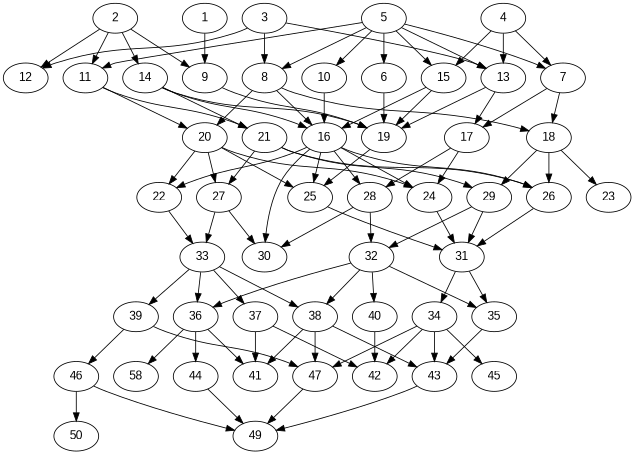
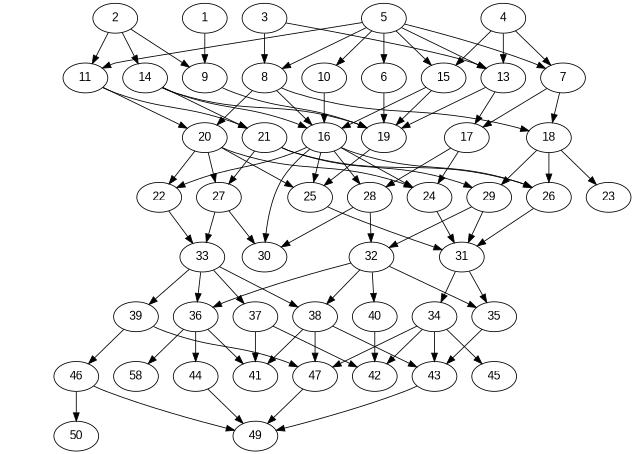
  digraph {
    fontname="Liberation Sans"
    node [alpha=0.03 compute_size=368293445632 fontname="Liberation Sans" result_size=0]
    edge [fontname="Liberation Sans"]
    1 [alpha=0.18 compute_size=17427364091 ram=21770764 result_size=9216 trans_size=143619]
    9 [alpha=0.10 compute_size=18580586852 ram=36560764 result_size=13312 trans_size=1033554]
    19 [alpha=0.13 compute_size=15511722694 ram=28981222 result_size=70656 trans_size=395868]
    25 [compute_size=38520547241 ram=9345698 result_size=29696 trans_size=980469]
    2 [alpha=0.11 compute_size=8722528705 ram=45172820 result_size=70656 trans_size=789884]
    11 [alpha=0.02 compute_size=422057994867 ram=25523470 result_size=13312 trans_size=481474]
-   12 [ram=13039750 trans_size=238757]
    14 [alpha=0.07 compute_size=131496990432 ram=38754892 result_size=74752 trans_size=1007653]
    20 [alpha=0.15 compute_size=91770206710 ram=11104998 result_size=29696 trans_size=815014]
    21 [compute_size=1223625838826 ram=46371940 result_size=1024 trans_size=858217]
    16 [alpha=0.14 compute_size=68719476736 ram=1432895 result_size=74752 trans_size=481888]
    24 [alpha=0.17 compute_size=33421884386 ram=28122098 result_size=70656 trans_size=756080]
    22 [alpha=0.01 compute_size=263384984732 ram=9507156 result_size=1024 trans_size=205066]
    27 [alpha=0.12 compute_size=3169762642 ram=34901280 result_size=1024 trans_size=683601]
    26 [alpha=0.09 compute_size=3807128589 ram=20955220 result_size=1024 trans_size=457097]
    29 [compute_size=30389807284 ram=31443014 result_size=91136 trans_size=487574]
    28 [alpha=0.16 compute_size=49025734216 ram=30291218 result_size=1024 trans_size=665958]
    30 [alpha=0.15 compute_size=13592815035 ram=18475320 trans_size=325818]
    3 [alpha=0.02 compute_size=5151343970 ram=9079861 result_size=9216 trans_size=201686]
    8 [alpha=0.04 compute_size=590299943277 ram=28953232 result_size=9216 trans_size=49128]
    13 [alpha=0.16 compute_size=148822906435 ram=42159568 result_size=9216 trans_size=966764]
    18 [alpha=0.09 compute_size=1073741824000 ram=17952726 result_size=1024 trans_size=920471]
    17 [alpha=0.17 compute_size=782757789696 ram=11532576 result_size=54272 trans_size=152108]
    23 [alpha=0.07 compute_size=1169403670 ram=13017736 trans_size=573033]
    4 [alpha=0.04 compute_size=525064656233 ram=23427754 result_size=9216 trans_size=703455]
    7 [alpha=0.06 compute_size=28991029248 ram=34923284 result_size=29696 trans_size=372678]
    15 [alpha=0.04 ram=38668276 result_size=9216 trans_size=924319]
    5 [alpha=0.17 ram=14539892 result_size=9216 trans_size=867275]
    6 [alpha=0.09 compute_size=26029453896 ram=51958060 result_size=29696 trans_size=112344]
    10 [alpha=0.13 compute_size=23511362746 ram=47428688 result_size=70656 trans_size=471556]
    31 [alpha=0.12 compute_size=13352962477 ram=40443364 result_size=9216 trans_size=347316]
    32 [alpha=0.06 compute_size=14779578954 ram=25168438 result_size=70656 trans_size=381655]
    33 [alpha=0.18 compute_size=111049150152 ram=13036554 result_size=13312 trans_size=1028855]
    36 [alpha=0.02 compute_size=134217728000 ram=32061514 result_size=1024 trans_size=589690]
    38 [alpha=0.18 compute_size=4583078848 ram=1405030 result_size=74752 trans_size=818812]
    37 [compute_size=422394018897 ram=39801680 result_size=13312 trans_size=494342]
    39 [alpha=0.00 compute_size=8975160803 ram=26551682 result_size=1024 trans_size=1045878]
    34 [alpha=0.14 compute_size=68719476736 ram=19111002 result_size=74752 trans_size=850145]
    35 [alpha=0.01 compute_size=2631796747 ram=31024268 result_size=29696 trans_size=827876]
    40 [alpha=0.15 compute_size=68719476736 ram=48920540 result_size=74752 trans_size=575786]
    41 [alpha=0.06 compute_size=35820587943 ram=51600540 trans_size=704353]
    44 [alpha=0.09 compute_size=1073741824000 ram=6276264 result_size=1024 trans_size=940143]
    n43 [alpha=0.05 compute_size=68719476736 label=58 ram=50186544 trans_size=380070]
    43 [alpha=0.17 compute_size=7847391804 ram=50393356 result_size=13312 trans_size=678114]
    47 [alpha=0.16 compute_size=231928233984 ram=43086936 result_size=13312 trans_size=1023043]
    42 [alpha=0.18 compute_size=549755813888 ram=17289172 trans_size=342562]
    46 [alpha=0.12 compute_size=487871506772 ram=46565768 result_size=91136 trans_size=479405]
    45 [alpha=0.20 compute_size=309835426732 ram=11244612 trans_size=583955]
    49 [alpha=0.08 ram=9473483 trans_size=65010]
    50 [alpha=0.13 compute_size=28991029248 ram=44663892 trans_size=330893]
    1 -> 9
    9 -> 19
    19 -> 25
    25 -> 31
    2 -> 9
    2 -> 11
-   2 -> 12
    2 -> 14
    11 -> 20
    11 -> 21
    14 -> 19
    14 -> 21
    14 -> 16
    20 -> 25
    20 -> 24
    20 -> 22
    20 -> 27
    21 -> 27
    21 -> 26
    21 -> 29
    16 -> 25
    16 -> 24
    16 -> 22
    16 -> 26
    16 -> 28
    16 -> 30
    24 -> 31
    22 -> 33
    27 -> 30
    27 -> 33
    26 -> 31
    29 -> 31
    29 -> 32
    28 -> 30
    28 -> 32
-   3 -> 12
    3 -> 8
    3 -> 13
    8 -> 20
    8 -> 16
    8 -> 18
    13 -> 19
    13 -> 17
    18 -> 26
    18 -> 29
    18 -> 23
    17 -> 24
    17 -> 28
    4 -> 13
    4 -> 7
    4 -> 15
    7 -> 18
    7 -> 17
    15 -> 19
    15 -> 16
    5 -> 11
    5 -> 8
    5 -> 13
    5 -> 7
    5 -> 15
    5 -> 6
    5 -> 10
    6 -> 19
    10 -> 16
    31 -> 34
    31 -> 35
    32 -> 36
    32 -> 38
    32 -> 35
    32 -> 40
    33 -> 36
    33 -> 38
    33 -> 37
    33 -> 39
    36 -> 41
    36 -> 44
    36 -> n43
    38 -> 41
    38 -> 43
    38 -> 47
    37 -> 41
    37 -> 42
    39 -> 47
    39 -> 46
    34 -> 43
    34 -> 47
    34 -> 42
    34 -> 45
    35 -> 43
    40 -> 42
    44 -> 49
    43 -> 49
    47 -> 49
    46 -> 49
    46 -> 50
  }
